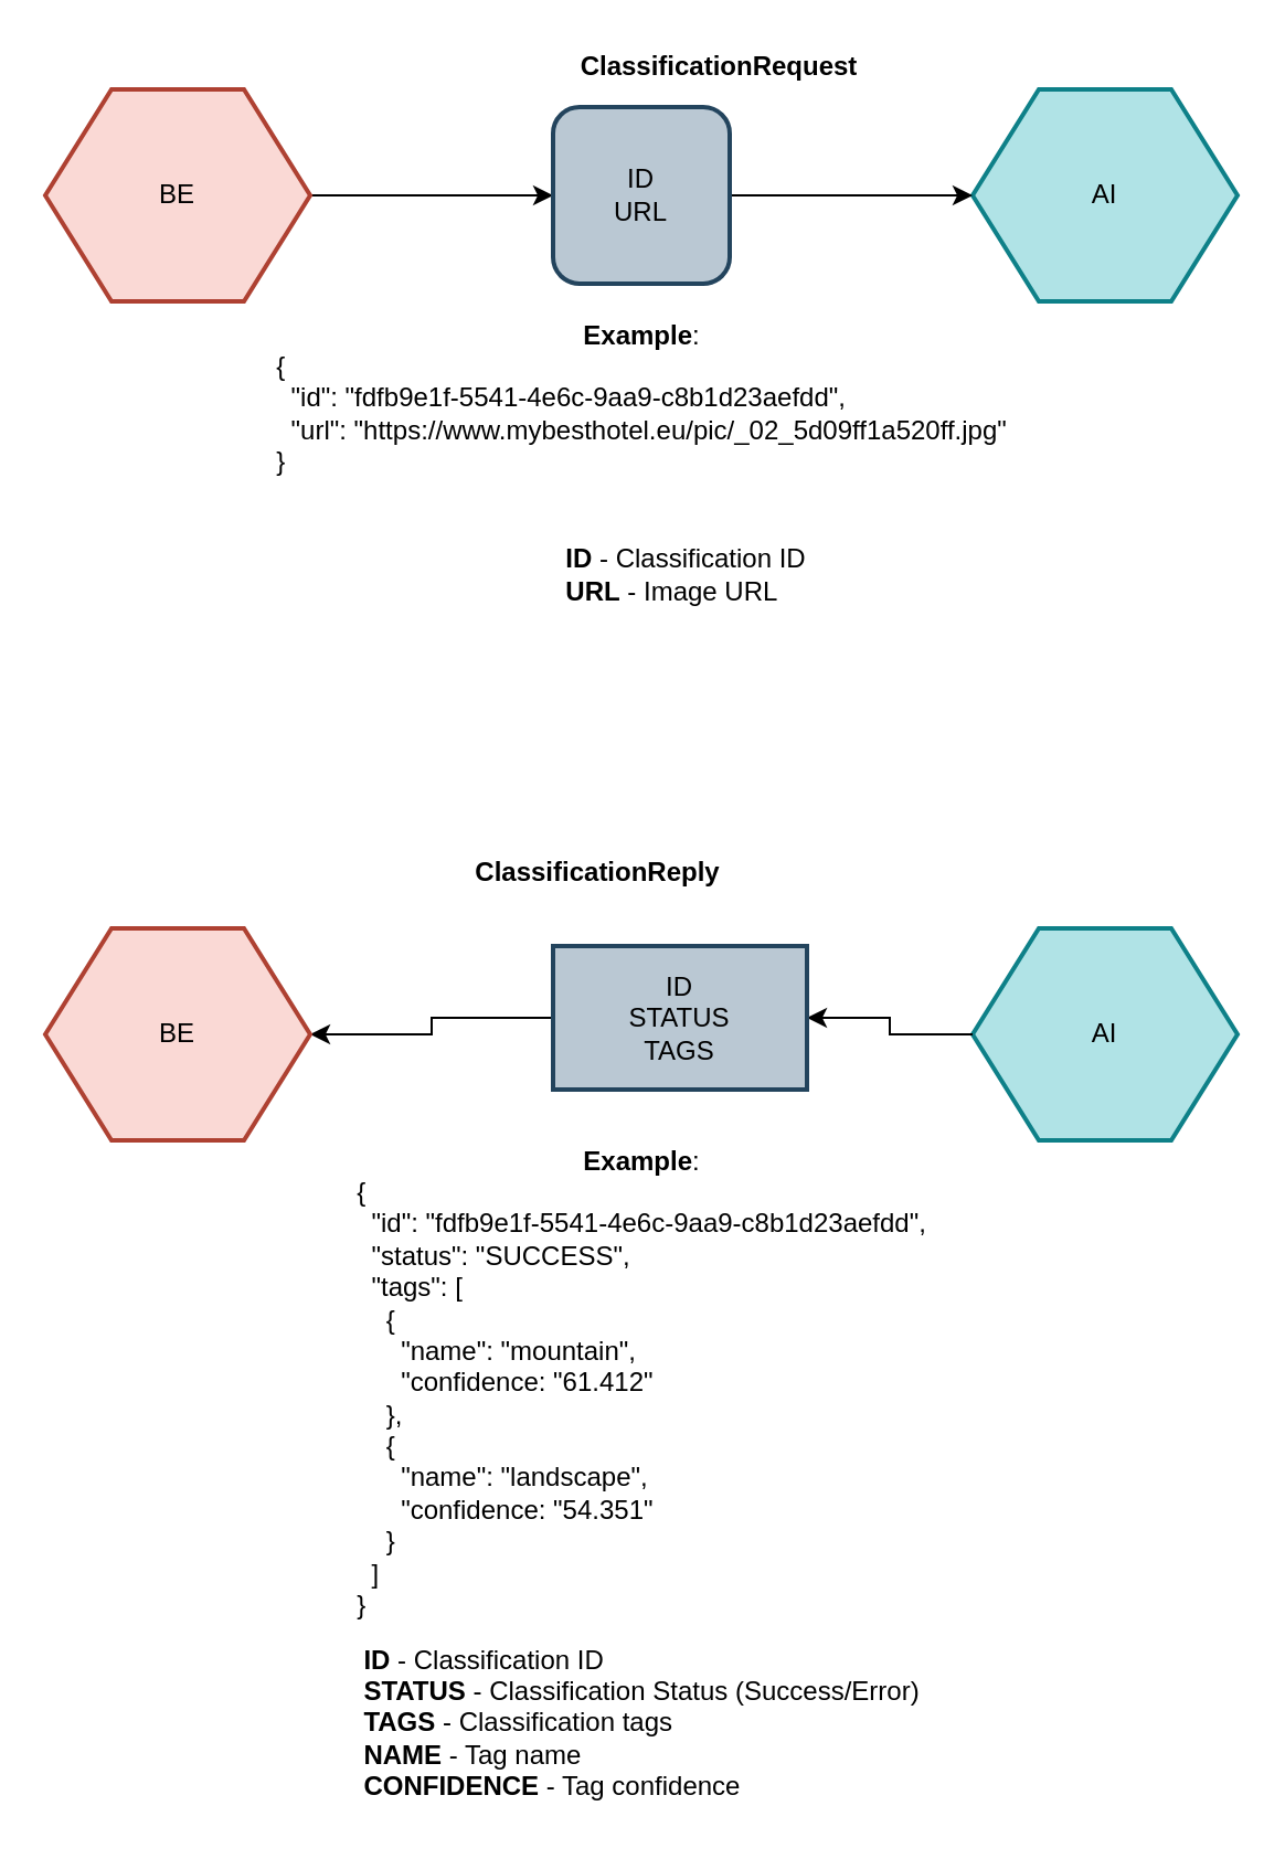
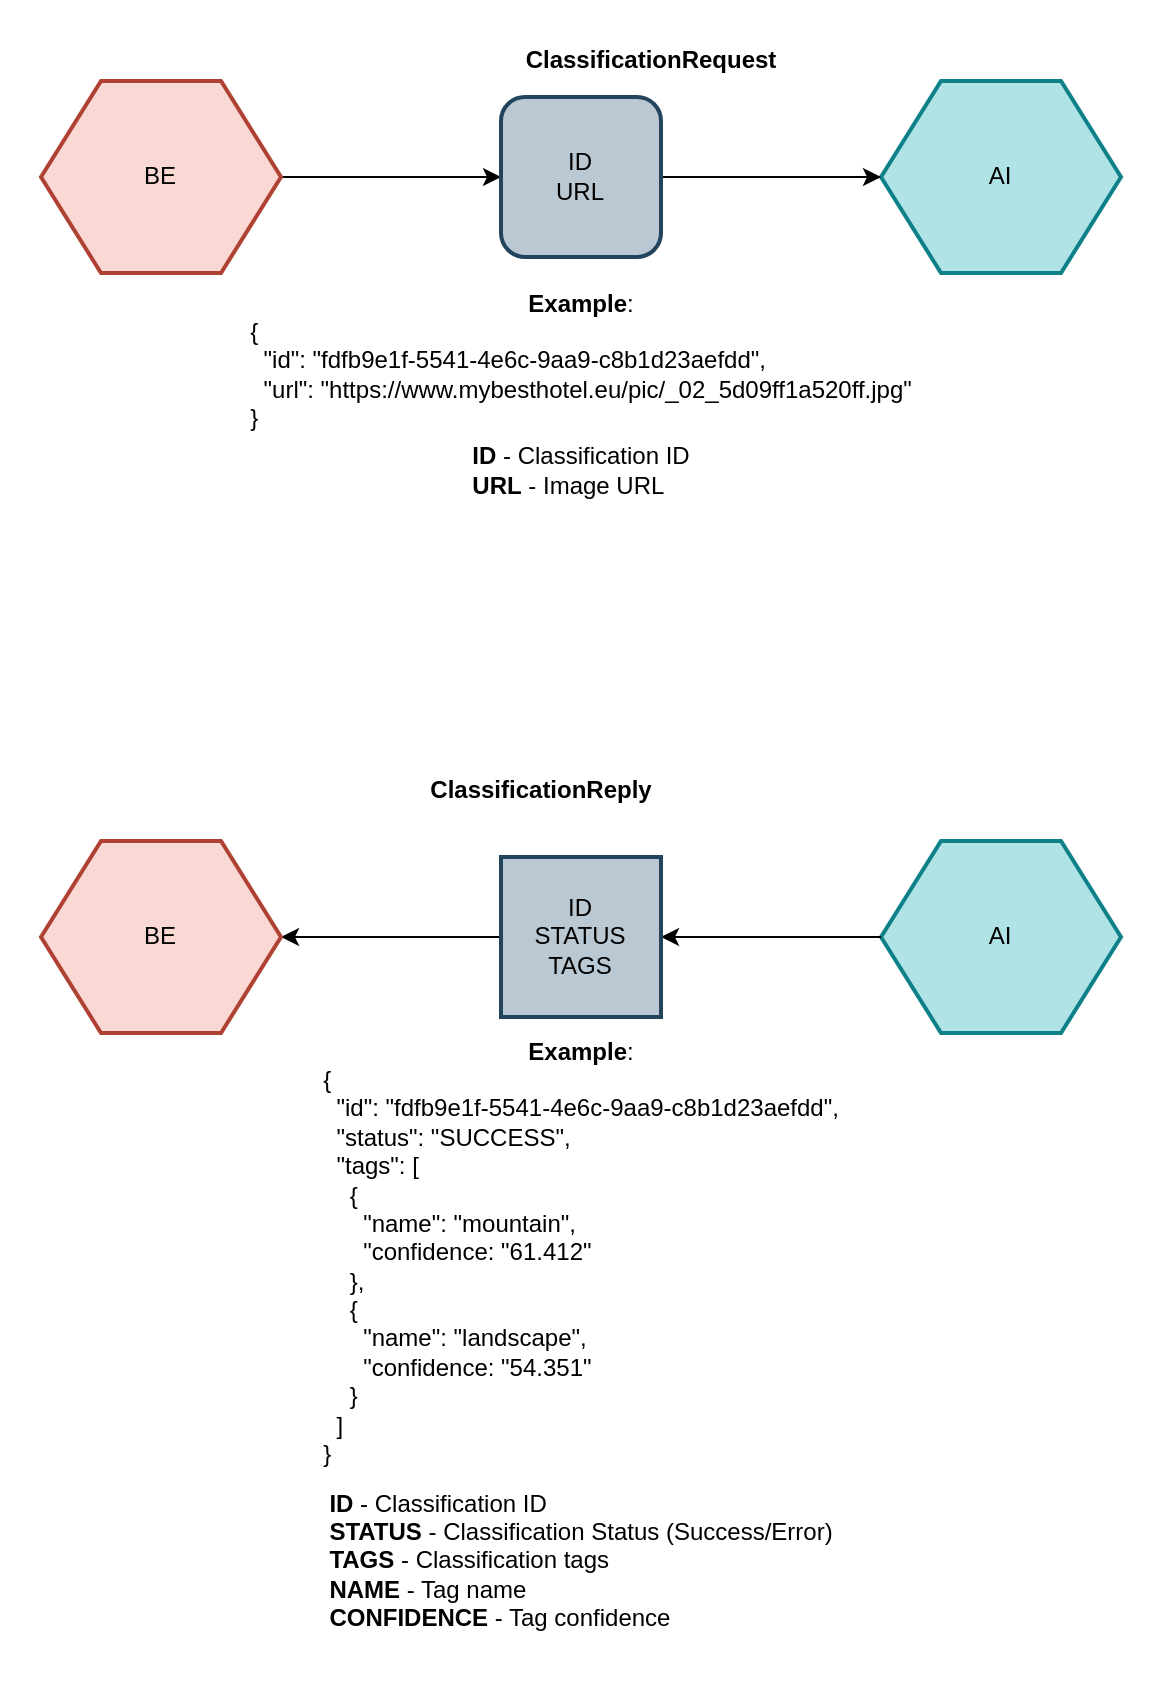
  <mxCell id="0" />
  <mxCell id="1" parent="0" />
  <mxCell id="2" style="edgeStyle=orthogonalEdgeStyle;rounded=0;orthogonalLoop=1;jettySize=auto;html=1;exitX=1;exitY=0.5;exitDx=0;exitDy=0;entryX=0;entryY=0.5;entryDx=0;entryDy=0;" edge="1" parent="1" source="3" target="7"><mxGeometry relative="1" as="geometry" /></mxCell>
  <mxCell id="3" value="BE" style="shape=hexagon;perimeter=hexagonPerimeter2;whiteSpace=wrap;html=1;fillColor=#fad9d5;comic=0;shadow=0;rounded=0;aspect=fixed;strokeColor=#ae4132;strokeWidth=2;fontFamily=Helvetica;" vertex="1" parent="1"><mxGeometry x="20" y="40" width="120" height="96" as="geometry" /></mxCell>
  <mxCell id="4" value="AI" style="shape=hexagon;perimeter=hexagonPerimeter2;whiteSpace=wrap;html=1;fillColor=#b0e3e6;comic=0;shadow=0;rounded=0;aspect=fixed;strokeColor=#0e8088;strokeWidth=2;fontFamily=Helvetica;" vertex="1" parent="1"><mxGeometry x="440" y="40" width="120" height="96" as="geometry" /></mxCell>
  <mxCell id="5" value="&lt;b&gt;ClassificationRequest&lt;/b&gt;" style="text;html=1;align=center;verticalAlign=middle;resizable=0;points=[];autosize=1;" vertex="1" parent="1"><mxGeometry x="255" y="20" width="140" height="20" as="geometry" /></mxCell>
  <mxCell id="6" style="edgeStyle=orthogonalEdgeStyle;rounded=0;orthogonalLoop=1;jettySize=auto;html=1;exitX=1;exitY=0.5;exitDx=0;exitDy=0;entryX=0;entryY=0.5;entryDx=0;entryDy=0;" edge="1" parent="1" source="7" target="4"><mxGeometry relative="1" as="geometry" /></mxCell>
  <mxCell id="7" value="ID&lt;br&gt;URL" style="whiteSpace=wrap;html=1;aspect=fixed;fillColor=#bac8d3;strokeColor=#23445d;strokeWidth=2;rounded=1;" vertex="1" parent="1"><mxGeometry x="250" y="48" width="80" height="80" as="geometry" /></mxCell>
- <mxCell id="8" value="&lt;div style=&quot;text-align: justify&quot;&gt;&lt;b&gt;ID&lt;/b&gt; - Classification ID&lt;/div&gt;&lt;div style=&quot;text-align: justify&quot;&gt;&lt;b&gt;URL&lt;/b&gt; - Image URL&lt;/div&gt;" style="text;html=1;align=center;verticalAlign=middle;resizable=0;points=[];autosize=1;" vertex="1" parent="1"><mxGeometry x="250" y="245" width="120" height="30" as="geometry" /></mxCell>
+ <mxCell id="8" value="&lt;div style=&quot;text-align: justify&quot;&gt;&lt;b&gt;ID&lt;/b&gt; - Classification ID&lt;/div&gt;&lt;div style=&quot;text-align: justify&quot;&gt;&lt;b&gt;URL&lt;/b&gt; - Image URL&lt;/div&gt;" style="text;html=1;align=center;verticalAlign=middle;resizable=0;points=[];autosize=1;" vertex="1" parent="1"><mxGeometry x="230" y="220" width="120" height="30" as="geometry" /></mxCell>
  <mxCell id="9" style="edgeStyle=orthogonalEdgeStyle;rounded=0;orthogonalLoop=1;jettySize=auto;html=1;exitX=1;exitY=0.5;exitDx=0;exitDy=0;entryX=0;entryY=0.5;entryDx=0;entryDy=0;endArrow=none;endFill=0;startArrow=classic;startFill=1;" edge="1" parent="1" source="10" target="14"><mxGeometry relative="1" as="geometry" /></mxCell>
  <mxCell id="10" value="BE" style="shape=hexagon;perimeter=hexagonPerimeter2;whiteSpace=wrap;html=1;fillColor=#fad9d5;comic=0;shadow=0;rounded=0;aspect=fixed;strokeColor=#ae4132;strokeWidth=2;fontFamily=Helvetica;" vertex="1" parent="1"><mxGeometry x="20" y="420" width="120" height="96" as="geometry" /></mxCell>
  <mxCell id="11" value="AI" style="shape=hexagon;perimeter=hexagonPerimeter2;whiteSpace=wrap;html=1;fillColor=#b0e3e6;comic=0;shadow=0;rounded=0;aspect=fixed;strokeColor=#0e8088;strokeWidth=2;fontFamily=Helvetica;" vertex="1" parent="1"><mxGeometry x="440" y="420" width="120" height="96" as="geometry" /></mxCell>
  <mxCell id="12" value="&lt;b&gt;ClassificationReply&lt;/b&gt;" style="text;html=1;align=center;verticalAlign=middle;resizable=0;points=[];autosize=1;" vertex="1" parent="1"><mxGeometry x="205" y="385" width="130" height="20" as="geometry" /></mxCell>
  <mxCell id="13" style="edgeStyle=orthogonalEdgeStyle;rounded=0;orthogonalLoop=1;jettySize=auto;html=1;exitX=1;exitY=0.5;exitDx=0;exitDy=0;entryX=0;entryY=0.5;entryDx=0;entryDy=0;endArrow=none;endFill=0;startArrow=classic;startFill=1;" edge="1" parent="1" source="14" target="11"><mxGeometry relative="1" as="geometry" /></mxCell>
- <mxCell id="14" value="ID&lt;br&gt;STATUS&lt;br&gt;TAGS" style="whiteSpace=wrap;html=1;aspect=fixed;strokeWidth=2;fillColor=#bac8d3;strokeColor=#23445d;" vertex="1" parent="1"><mxGeometry x="250" y="428" width="115" height="65" as="geometry" /></mxCell>
+ <mxCell id="14" value="ID&lt;br&gt;STATUS&lt;br&gt;TAGS" style="whiteSpace=wrap;html=1;aspect=fixed;strokeWidth=2;fillColor=#bac8d3;strokeColor=#23445d;" vertex="1" parent="1"><mxGeometry x="250" y="428" width="80" height="80" as="geometry" /></mxCell>
  <mxCell id="15" value="&lt;div style=&quot;text-align: justify&quot;&gt;&lt;b&gt;ID&lt;/b&gt; - Classification ID&lt;/div&gt;&lt;div style=&quot;text-align: justify&quot;&gt;&lt;b&gt;STATUS&lt;/b&gt;&amp;nbsp;- Classification Status (Success/Error)&lt;/div&gt;&lt;div style=&quot;text-align: justify&quot;&gt;&lt;b&gt;TAGS&lt;/b&gt; - Classification tags&lt;/div&gt;&lt;div style=&quot;text-align: justify&quot;&gt;&lt;b&gt;NAME&lt;/b&gt; - Tag name&lt;/div&gt;&lt;div style=&quot;text-align: justify&quot;&gt;&lt;b&gt;CONFIDENCE&lt;/b&gt;&amp;nbsp;- Tag confidence&lt;/div&gt;" style="text;html=1;align=center;verticalAlign=middle;resizable=0;points=[];autosize=1;" vertex="1" parent="1"><mxGeometry x="155" y="740" width="270" height="80" as="geometry" /></mxCell>
  <mxCell id="16" value="&lt;div&gt;&lt;b&gt;Example&lt;/b&gt;:&lt;/div&gt;&lt;div style=&quot;text-align: left&quot;&gt;&lt;span&gt;{&lt;/span&gt;&lt;/div&gt;&lt;div style=&quot;text-align: left&quot;&gt;&lt;span&gt;&amp;nbsp; &quot;id&quot;: &quot;fdfb9e1f-5541-4e6c-9aa9-c8b1d23aefdd&quot;,&lt;/span&gt;&lt;/div&gt;&lt;div style=&quot;text-align: left&quot;&gt;&lt;span&gt;&amp;nbsp; &quot;url&quot;: &quot;&lt;/span&gt;&lt;span&gt;https://www.mybesthotel.eu/pic/_02_5d09ff1a520ff.jpg&lt;/span&gt;&lt;span&gt;&quot;&lt;/span&gt;&lt;/div&gt;&lt;div style=&quot;text-align: left&quot;&gt;&lt;span&gt;}&lt;/span&gt;&lt;/div&gt;" style="text;html=1;align=center;verticalAlign=middle;resizable=0;points=[];autosize=1;" vertex="1" parent="1"><mxGeometry x="115" y="140" width="350" height="80" as="geometry" /></mxCell>
  <mxCell id="17" value="&lt;div&gt;&lt;b&gt;Example&lt;/b&gt;:&lt;/div&gt;&lt;div style=&quot;text-align: left&quot;&gt;&lt;span&gt;{&lt;/span&gt;&lt;/div&gt;&lt;div style=&quot;text-align: left&quot;&gt;&lt;span&gt;&amp;nbsp; &quot;id&quot;: &quot;fdfb9e1f-5541-4e6c-9aa9-c8b1d23aefdd&quot;,&lt;/span&gt;&lt;/div&gt;&lt;div style=&quot;text-align: left&quot;&gt;&lt;span&gt;&amp;nbsp; &quot;status&quot;: &quot;SUCCESS&quot;,&lt;/span&gt;&lt;/div&gt;&lt;div style=&quot;text-align: left&quot;&gt;&lt;span&gt;&amp;nbsp; &quot;tags&quot;: [&lt;/span&gt;&lt;/div&gt;&lt;div style=&quot;text-align: left&quot;&gt;&amp;nbsp; &amp;nbsp; {&lt;/div&gt;&lt;div style=&quot;text-align: left&quot;&gt;&amp;nbsp; &amp;nbsp; &amp;nbsp; &quot;name&quot;: &quot;&lt;span&gt;mountain&lt;/span&gt;&lt;span&gt;&quot;,&lt;/span&gt;&lt;/div&gt;&lt;div style=&quot;text-align: left&quot;&gt;&amp;nbsp; &amp;nbsp; &amp;nbsp; &quot;confidence: &quot;61.412&quot;&lt;/div&gt;&lt;div style=&quot;text-align: left&quot;&gt;&amp;nbsp; &amp;nbsp; },&lt;/div&gt;&lt;div style=&quot;text-align: left&quot;&gt;&lt;div&gt;&amp;nbsp; &amp;nbsp; {&lt;/div&gt;&lt;div&gt;&amp;nbsp; &amp;nbsp; &amp;nbsp; &quot;name&quot;: &quot;&lt;span&gt;landscape&lt;/span&gt;&lt;span&gt;&quot;,&lt;/span&gt;&lt;/div&gt;&lt;div&gt;&amp;nbsp; &amp;nbsp; &amp;nbsp; &quot;confidence: &quot;54.351&quot;&lt;/div&gt;&lt;div&gt;&amp;nbsp; &amp;nbsp; }&lt;/div&gt;&lt;/div&gt;&lt;div style=&quot;text-align: left&quot;&gt;&amp;nbsp; ]&lt;/div&gt;&lt;div style=&quot;text-align: left&quot;&gt;&lt;span&gt;}&lt;/span&gt;&lt;/div&gt;" style="text;html=1;align=center;verticalAlign=middle;resizable=0;points=[];autosize=1;" vertex="1" parent="1"><mxGeometry x="155" y="516" width="270" height="220" as="geometry" /></mxCell>
